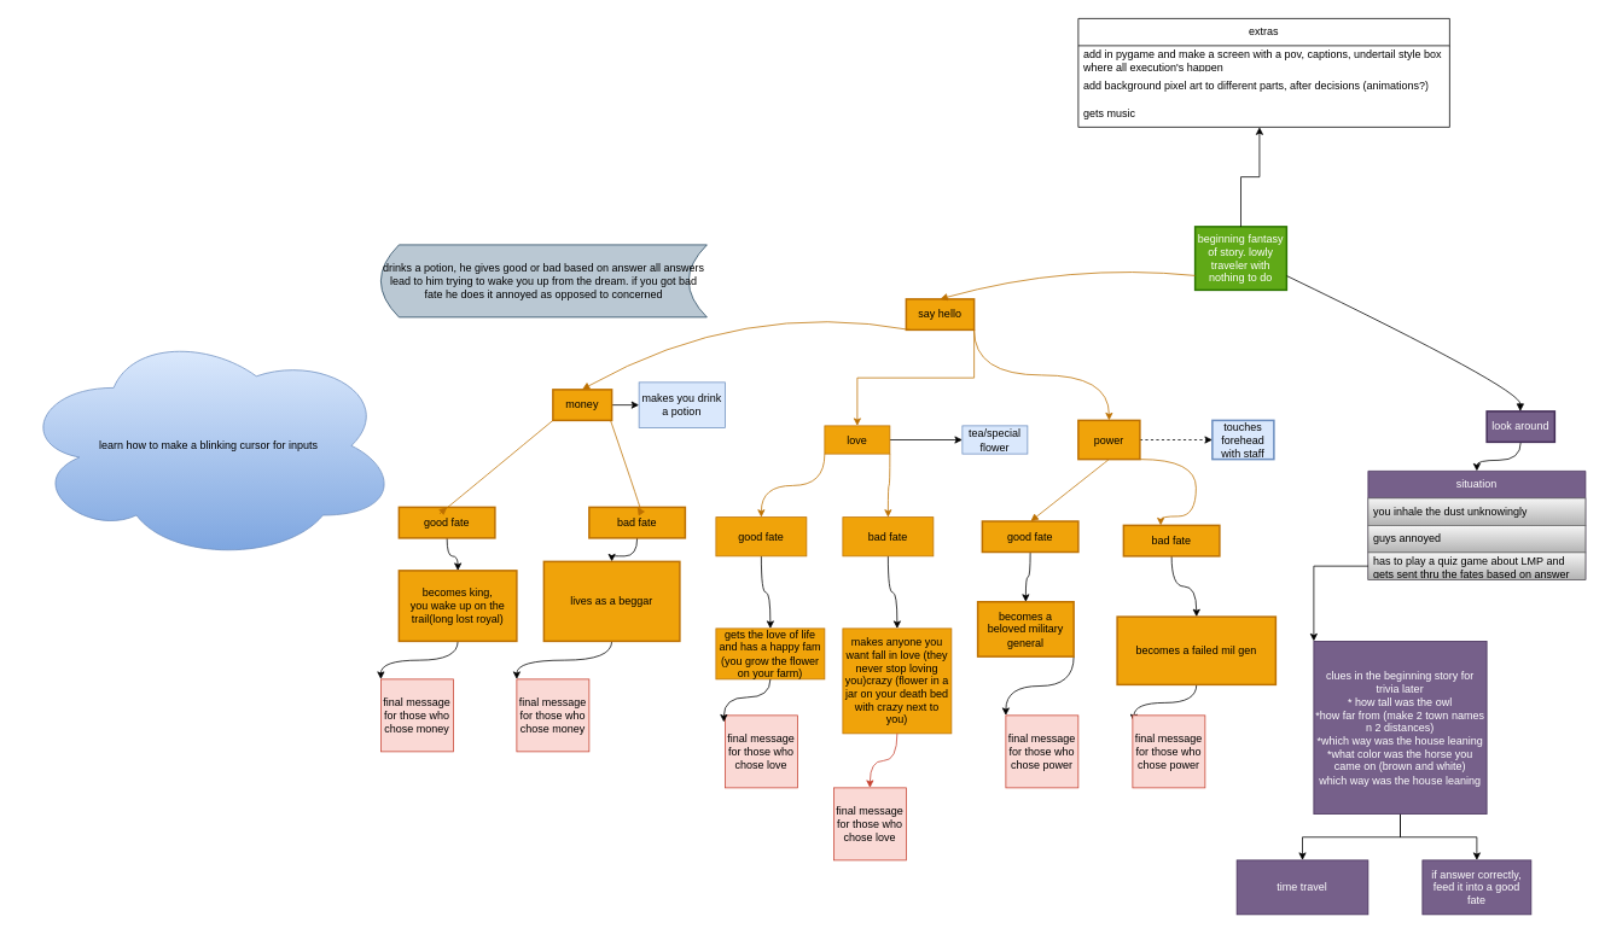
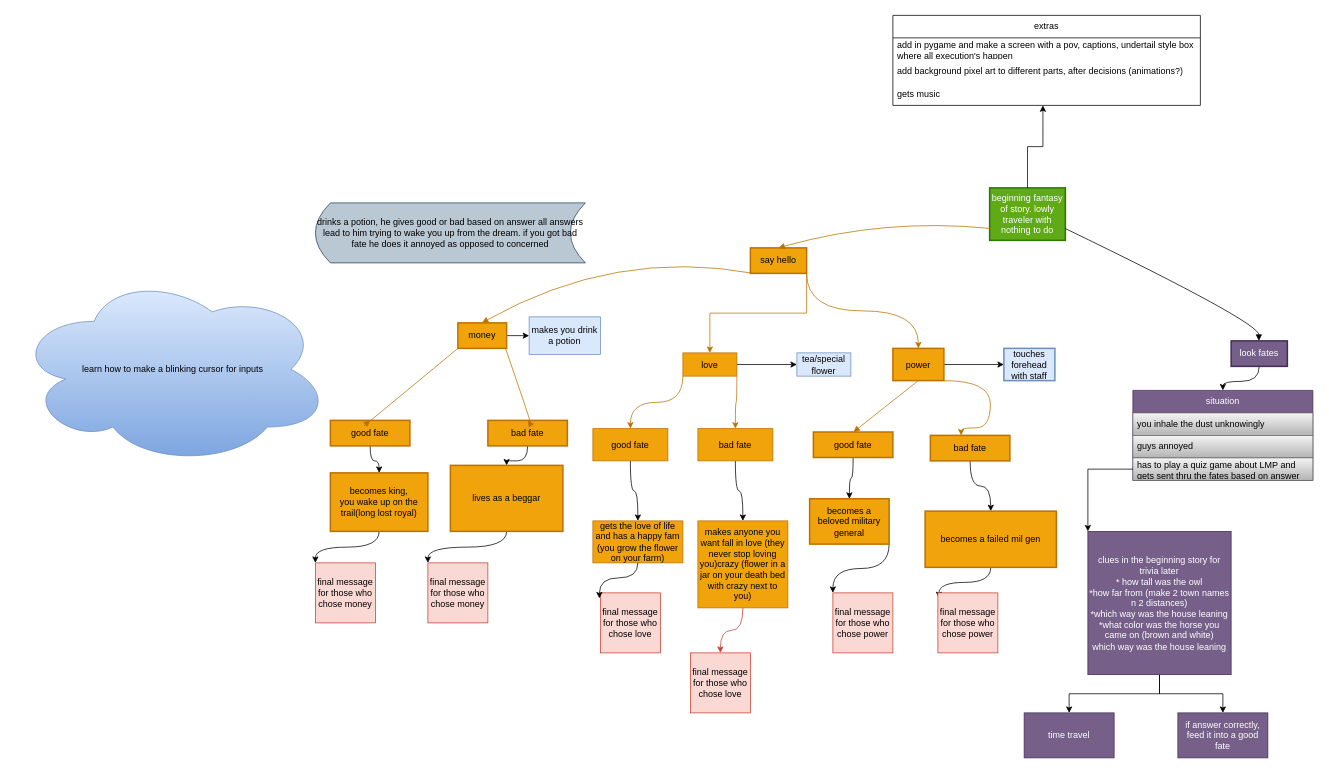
  <mxCell id="0" />
  <mxCell id="1" parent="0" />
  <mxCell id="2" value="beginning fantasy of story. lowly traveler with nothing to do" style="whiteSpace=wrap;strokeWidth=2;fillColor=#60a917;fontColor=#ffffff;strokeColor=#2D7600;" parent="1" vertex="1"><mxGeometry x="1319" y="250" width="101" height="70" as="geometry" /></mxCell>
  <mxCell id="3" style="edgeStyle=orthogonalEdgeStyle;curved=1;rounded=0;orthogonalLoop=1;jettySize=auto;html=1;exitX=1;exitY=1;exitDx=0;exitDy=0;fillColor=#f0a30a;strokeColor=#BD7000;" parent="1" source="4" target="11" edge="1"><mxGeometry relative="1" as="geometry" /></mxCell>
  <mxCell id="4" value="say hello" style="whiteSpace=wrap;strokeWidth=2;labelBackgroundColor=none;fillColor=#f0a30a;strokeColor=#BD7000;fontColor=#000000;" parent="1" vertex="1"><mxGeometry y="330" width="75" height="34" as="geometry" x="1000" /></mxCell>
  <mxCell id="5" style="edgeStyle=orthogonalEdgeStyle;curved=1;rounded=0;orthogonalLoop=1;jettySize=auto;html=1;exitX=0.5;exitY=1;exitDx=0;exitDy=0;entryX=0.5;entryY=0;entryDx=0;entryDy=0;" parent="1" source="6" target="51" edge="1"><mxGeometry relative="1" as="geometry" /></mxCell>
- <mxCell id="6" value="look around" style="whiteSpace=wrap;strokeWidth=2;fillColor=#76608a;fontColor=#ffffff;strokeColor=#432D57;" parent="1" vertex="1"><mxGeometry x="1641" y="454" width="75" height="34" as="geometry" /></mxCell>
+ <mxCell id="6" value="look fates" style="whiteSpace=wrap;strokeWidth=2;fillColor=#76608a;fontColor=#ffffff;strokeColor=#432D57;" parent="1" vertex="1"><mxGeometry x="1641" y="454" width="75" height="34" as="geometry" /></mxCell>
  <mxCell id="7" style="edgeStyle=orthogonalEdgeStyle;rounded=0;orthogonalLoop=1;jettySize=auto;html=1;exitX=1;exitY=0.5;exitDx=0;exitDy=0;entryX=0;entryY=0.5;entryDx=0;entryDy=0;" edge="1" parent="1" source="8" target="70"><mxGeometry relative="1" as="geometry" /></mxCell>
  <mxCell id="8" value="money" style="whiteSpace=wrap;strokeWidth=2;fillColor=#f0a30a;strokeColor=#BD7000;fontColor=#000000;" parent="1" vertex="1"><mxGeometry x="610" y="430" width="65" height="34" as="geometry" /></mxCell>
  <mxCell id="9" style="edgeStyle=orthogonalEdgeStyle;curved=1;rounded=0;orthogonalLoop=1;jettySize=auto;html=1;exitX=1;exitY=1;exitDx=0;exitDy=0;fillColor=#f0a30a;strokeColor=#BD7000;" parent="1" source="11" target="30" edge="1"><mxGeometry relative="1" as="geometry"><Array as="points"><mxPoint x="1320" y="507" /><mxPoint x="1320" y="570" /><mxPoint x="1281" y="570" /></Array></mxGeometry></mxCell>
- <mxCell id="10" value="" style="edgeStyle=orthogonalEdgeStyle;rounded=0;orthogonalLoop=1;jettySize=auto;html=1;dashed=1;" edge="1" parent="1" source="11" target="71"><mxGeometry relative="1" as="geometry" /></mxCell>
+ <mxCell id="10" value="" style="edgeStyle=orthogonalEdgeStyle;rounded=0;orthogonalLoop=1;jettySize=auto;html=1;" edge="1" parent="1" source="11" target="71"><mxGeometry relative="1" as="geometry" /></mxCell>
  <mxCell id="11" value="power" style="whiteSpace=wrap;strokeWidth=2;fillColor=#f0a30a;strokeColor=#BD7000;fontColor=#000000;" parent="1" vertex="1"><mxGeometry x="1190" y="464" width="68" height="43" as="geometry" /></mxCell>
  <mxCell id="12" value="" style="edgeStyle=orthogonalEdgeStyle;curved=1;rounded=0;orthogonalLoop=1;jettySize=auto;html=1;" parent="1" source="13" target="36" edge="1"><mxGeometry relative="1" as="geometry" /></mxCell>
  <mxCell id="13" value="good fate" style="whiteSpace=wrap;strokeWidth=2;fillColor=#f0a30a;strokeColor=#BD7000;fontColor=#000000;" parent="1" vertex="1"><mxGeometry x="440" y="560" width="106" height="34" as="geometry" /></mxCell>
  <mxCell id="14" value="" style="edgeStyle=orthogonalEdgeStyle;curved=1;rounded=0;orthogonalLoop=1;jettySize=auto;html=1;" parent="1" source="15" target="38" edge="1"><mxGeometry relative="1" as="geometry" /></mxCell>
  <mxCell id="15" value="bad fate" style="whiteSpace=wrap;strokeWidth=2;fillColor=#f0a30a;strokeColor=#BD7000;fontColor=#000000;" parent="1" vertex="1"><mxGeometry x="650" y="560" width="106" height="34" as="geometry" /></mxCell>
  <mxCell id="16" value="" style="edgeStyle=orthogonalEdgeStyle;curved=1;rounded=0;orthogonalLoop=1;jettySize=auto;html=1;" parent="1" source="17" target="42" edge="1"><mxGeometry relative="1" as="geometry" /></mxCell>
  <mxCell id="17" value="good fate" style="whiteSpace=wrap;strokeWidth=2;fillColor=#f0a30a;strokeColor=#BD7000;fontColor=#000000;" parent="1" vertex="1"><mxGeometry x="1084" y="575.5" width="106" height="34" as="geometry" /></mxCell>
  <mxCell id="18" value="" style="curved=1;startArrow=none;endArrow=block;exitX=-0.002;exitY=0.773;entryX=0.497;entryY=-0.01;fillColor=#f0a30a;strokeColor=#BD7000;" parent="1" source="2" target="4" edge="1"><mxGeometry relative="1" as="geometry"><Array as="points"><mxPoint x="1180" y="290" /></Array></mxGeometry></mxCell>
  <mxCell id="19" value="" style="curved=1;startArrow=none;endArrow=block;exitX=0.996;exitY=0.773;entryX=0.493;entryY=-0.01;" parent="1" source="2" target="6" edge="1"><mxGeometry relative="1" as="geometry"><Array as="points"><mxPoint x="1678" y="429" /></Array></mxGeometry></mxCell>
  <mxCell id="20" value="" style="curved=1;startArrow=none;endArrow=block;exitX=0.078;exitY=0.98;entryX=0.495;entryY=0.01;fillColor=#f0a30a;strokeColor=#BD7000;" parent="1" source="4" target="8" edge="1"><mxGeometry relative="1" as="geometry"><Array as="points"><mxPoint x="820" y="330" /></Array></mxGeometry></mxCell>
  <mxCell id="21" value="" style="curved=1;startArrow=none;endArrow=block;exitX=0;exitY=1;entryX=0.5;entryY=0;fillColor=#f0a30a;strokeColor=#BD7000;entryDx=0;entryDy=0;exitDx=0;exitDy=0;" parent="1" source="8" target="13" edge="1"><mxGeometry relative="1" as="geometry"><Array as="points"><mxPoint x="470" y="580" /></Array><mxPoint x="774.665" y="537" as="sourcePoint" /><mxPoint x="760" y="800" as="targetPoint" /></mxGeometry></mxCell>
  <mxCell id="22" value="" style="curved=1;startArrow=none;endArrow=block;exitX=0.978;exitY=1.0;entryX=0.503;entryY=1.122e-7;fillColor=#f0a30a;strokeColor=#BD7000;" parent="1" source="8" target="15" edge="1"><mxGeometry relative="1" as="geometry"><Array as="points"><mxPoint x="710" y="570" /></Array></mxGeometry></mxCell>
  <mxCell id="23" value="" style="curved=1;startArrow=none;endArrow=block;exitX=0.499;exitY=1.0;entryX=0.504;entryY=1.122e-7;fillColor=#f0a30a;strokeColor=#BD7000;" parent="1" source="11" target="17" edge="1"><mxGeometry relative="1" as="geometry"><Array as="points" /></mxGeometry></mxCell>
  <mxCell id="24" style="edgeStyle=orthogonalEdgeStyle;rounded=0;orthogonalLoop=1;jettySize=auto;html=1;exitX=1;exitY=1;exitDx=0;exitDy=0;fillColor=#f0a30a;strokeColor=#BD7000;" parent="1" source="4" target="28" edge="1"><mxGeometry relative="1" as="geometry"><mxPoint x="1300" y="530" as="targetPoint" /></mxGeometry></mxCell>
  <mxCell id="25" style="edgeStyle=orthogonalEdgeStyle;curved=1;rounded=0;orthogonalLoop=1;jettySize=auto;html=1;exitX=0;exitY=1;exitDx=0;exitDy=0;fillColor=#f0a30a;strokeColor=#BD7000;" parent="1" source="28" target="32" edge="1"><mxGeometry relative="1" as="geometry" /></mxCell>
  <mxCell id="26" style="edgeStyle=orthogonalEdgeStyle;curved=1;rounded=0;orthogonalLoop=1;jettySize=auto;html=1;exitX=1;exitY=1;exitDx=0;exitDy=0;fillColor=#f0a30a;strokeColor=#BD7000;" parent="1" source="28" target="34" edge="1"><mxGeometry relative="1" as="geometry" /></mxCell>
  <mxCell id="27" value="" style="edgeStyle=orthogonalEdgeStyle;rounded=0;orthogonalLoop=1;jettySize=auto;html=1;" edge="1" parent="1" source="28" target="72"><mxGeometry relative="1" as="geometry" /></mxCell>
  <mxCell id="28" value="love" style="rounded=0;whiteSpace=wrap;html=1;fillColor=#f0a30a;strokeColor=#BD7000;fontColor=#000000;" parent="1" vertex="1"><mxGeometry x="910" y="470" width="72" height="31" as="geometry" /></mxCell>
  <mxCell id="29" value="" style="edgeStyle=orthogonalEdgeStyle;curved=1;rounded=0;orthogonalLoop=1;jettySize=auto;html=1;" parent="1" source="30" target="44" edge="1"><mxGeometry relative="1" as="geometry" /></mxCell>
  <mxCell id="30" value="bad fate" style="whiteSpace=wrap;strokeWidth=2;fillColor=#f0a30a;strokeColor=#BD7000;fontColor=#000000;" parent="1" vertex="1"><mxGeometry x="1240" y="580" width="106" height="34" as="geometry" /></mxCell>
  <mxCell id="31" value="" style="edgeStyle=orthogonalEdgeStyle;curved=1;rounded=0;orthogonalLoop=1;jettySize=auto;html=1;" parent="1" source="32" target="39" edge="1"><mxGeometry relative="1" as="geometry" /></mxCell>
  <mxCell id="32" value="good fate" style="rounded=0;whiteSpace=wrap;html=1;fillColor=#f0a30a;fontColor=#000000;strokeColor=#BD7000;" parent="1" vertex="1"><mxGeometry x="790" y="571" width="100" height="43" as="geometry" /></mxCell>
  <mxCell id="33" value="" style="edgeStyle=orthogonalEdgeStyle;curved=1;rounded=0;orthogonalLoop=1;jettySize=auto;html=1;" parent="1" source="34" target="40" edge="1"><mxGeometry relative="1" as="geometry" /></mxCell>
  <mxCell id="34" value="bad fate" style="rounded=0;whiteSpace=wrap;html=1;fillColor=#f0a30a;fontColor=#000000;strokeColor=#BD7000;" parent="1" vertex="1"><mxGeometry x="930" y="571" width="100" height="43" as="geometry" /></mxCell>
  <mxCell id="35" style="edgeStyle=orthogonalEdgeStyle;curved=1;rounded=0;orthogonalLoop=1;jettySize=auto;html=1;exitX=0.5;exitY=1;exitDx=0;exitDy=0;entryX=0;entryY=0;entryDx=0;entryDy=0;" parent="1" source="36" target="46" edge="1"><mxGeometry relative="1" as="geometry" /></mxCell>
  <mxCell id="36" value="becomes king,&#10;you wake up on the trail(long lost royal)" style="whiteSpace=wrap;strokeWidth=2;fillColor=#f0a30a;strokeColor=#BD7000;fontColor=#000000;" parent="1" vertex="1"><mxGeometry x="440" y="630" width="130" height="78" as="geometry" /></mxCell>
  <mxCell id="37" style="edgeStyle=orthogonalEdgeStyle;curved=1;rounded=0;orthogonalLoop=1;jettySize=auto;html=1;exitX=0.5;exitY=1;exitDx=0;exitDy=0;entryX=0;entryY=0;entryDx=0;entryDy=0;" parent="1" source="38" target="68" edge="1"><mxGeometry relative="1" as="geometry" /></mxCell>
  <mxCell id="38" value="lives as a beggar" style="whiteSpace=wrap;strokeWidth=2;fillColor=#f0a30a;strokeColor=#BD7000;fontColor=#000000;" parent="1" vertex="1"><mxGeometry x="600" y="620" width="150" height="88" as="geometry" /></mxCell>
  <mxCell id="39" value="gets the love of life and has a happy fam (you grow the flower on your farm)" style="rounded=0;whiteSpace=wrap;html=1;fillColor=#f0a30a;fontColor=#000000;strokeColor=#BD7000;" parent="1" vertex="1"><mxGeometry x="790" y="694" width="120" height="56" as="geometry" /></mxCell>
  <mxCell id="40" value="makes anyone you want fall in love (they never stop loving you)crazy (flower in a jar on your death bed with crazy next to you)" style="rounded=0;whiteSpace=wrap;html=1;fillColor=#f0a30a;fontColor=#000000;strokeColor=#BD7000;" parent="1" vertex="1"><mxGeometry x="930" y="694" width="120" height="116" as="geometry" /></mxCell>
  <mxCell id="41" style="edgeStyle=orthogonalEdgeStyle;curved=1;rounded=0;orthogonalLoop=1;jettySize=auto;html=1;exitX=1;exitY=1;exitDx=0;exitDy=0;entryX=0;entryY=0;entryDx=0;entryDy=0;" parent="1" source="42" target="50" edge="1"><mxGeometry relative="1" as="geometry" /></mxCell>
  <mxCell id="42" value="becomes a beloved military general" style="whiteSpace=wrap;strokeWidth=2;fillColor=#f0a30a;strokeColor=#BD7000;fontColor=#000000;" parent="1" vertex="1"><mxGeometry x="1079" y="664.5" width="106" height="60.5" as="geometry" /></mxCell>
  <mxCell id="43" style="edgeStyle=orthogonalEdgeStyle;curved=1;rounded=0;orthogonalLoop=1;jettySize=auto;html=1;exitX=0.5;exitY=1;exitDx=0;exitDy=0;entryX=0.017;entryY=0.088;entryDx=0;entryDy=0;entryPerimeter=0;" parent="1" source="44" target="69" edge="1"><mxGeometry relative="1" as="geometry" /></mxCell>
  <mxCell id="44" value="becomes a failed mil gen" style="rounded=1;whiteSpace=wrap;html=1;fillColor=#f0a30a;strokeColor=#BD7000;fontColor=#000000;strokeWidth=2;arcSize=0;" parent="1" vertex="1"><mxGeometry x="1233" y="681" width="175" height="75" as="geometry" /></mxCell>
  <mxCell id="45" value="drinks a potion, he gives good or bad based on answer all answers lead to him trying to wake you up from the dream. if you got bad fate he does it annoyed as opposed to concerned" style="shape=dataStorage;whiteSpace=wrap;html=1;fixedSize=1;fillColor=#bac8d3;strokeColor=#23445d;" parent="1" vertex="1"><mxGeometry x="420" y="270" width="360" height="80" as="geometry" /></mxCell>
  <mxCell id="46" value="final message for those who chose money" style="whiteSpace=wrap;html=1;aspect=fixed;fillColor=#fad9d5;strokeColor=#c6402f;" parent="1" vertex="1"><mxGeometry x="420" y="750" width="80" height="80" as="geometry" /></mxCell>
  <mxCell id="47" value="final message for those who chose love" style="whiteSpace=wrap;html=1;aspect=fixed;fillColor=#fad9d5;strokeColor=#c6402f;" parent="1" vertex="1"><mxGeometry x="800" y="790" width="80" height="80" as="geometry" /></mxCell>
  <mxCell id="48" style="edgeStyle=orthogonalEdgeStyle;curved=1;rounded=0;orthogonalLoop=1;jettySize=auto;html=1;exitX=0.5;exitY=1;exitDx=0;exitDy=0;entryX=-0.017;entryY=0.092;entryDx=0;entryDy=0;entryPerimeter=0;" parent="1" source="39" target="47" edge="1"><mxGeometry relative="1" as="geometry" /></mxCell>
  <mxCell id="49" style="edgeStyle=orthogonalEdgeStyle;curved=1;rounded=0;orthogonalLoop=1;jettySize=auto;html=1;exitX=0.5;exitY=1;exitDx=0;exitDy=0;fillColor=#fad9d5;strokeColor=#c6402f;" parent="1" source="40" target="67" edge="1"><mxGeometry relative="1" as="geometry" /></mxCell>
  <mxCell id="50" value="final message for those who chose power" style="whiteSpace=wrap;html=1;aspect=fixed;fillColor=#fad9d5;strokeColor=#c6402f;" parent="1" vertex="1"><mxGeometry x="1110" y="790" width="80" height="80" as="geometry" /></mxCell>
  <mxCell id="51" value="situation" style="swimlane;fontStyle=0;childLayout=stackLayout;horizontal=1;startSize=30;horizontalStack=0;resizeParent=1;resizeParentMax=0;resizeLast=0;collapsible=1;marginBottom=0;whiteSpace=wrap;html=1;fillColor=#76608a;fontColor=#ffffff;strokeColor=#432D57;" parent="1" vertex="1"><mxGeometry x="1510" y="520" width="240" height="120" as="geometry" /></mxCell>
  <mxCell id="52" value="you inhale the dust unknowingly" style="text;align=left;verticalAlign=middle;spacingLeft=4;spacingRight=4;overflow=hidden;points=[[0,0.5],[1,0.5]];portConstraint=eastwest;rotatable=0;whiteSpace=wrap;html=1;fillColor=#f5f5f5;gradientColor=#b3b3b3;strokeColor=#666666;" parent="51" vertex="1"><mxGeometry y="30" width="240" height="30" as="geometry" /></mxCell>
  <mxCell id="53" value="guys annoyed" style="text;align=left;verticalAlign=middle;spacingLeft=4;spacingRight=4;overflow=hidden;points=[[0,0.5],[1,0.5]];portConstraint=eastwest;rotatable=0;whiteSpace=wrap;html=1;fillColor=#f5f5f5;gradientColor=#b3b3b3;strokeColor=#666666;" parent="51" vertex="1"><mxGeometry y="60" width="240" height="30" as="geometry" /></mxCell>
  <mxCell id="54" value="has to play a quiz game about LMP and gets sent thru the fates based on answer" style="text;strokeColor=#666666;fillColor=#f5f5f5;align=left;verticalAlign=middle;spacingLeft=4;spacingRight=4;overflow=hidden;points=[[0,0.5],[1,0.5]];portConstraint=eastwest;rotatable=0;whiteSpace=wrap;html=1;gradientColor=#b3b3b3;" parent="51" vertex="1"><mxGeometry y="90" width="240" height="30" as="geometry" /></mxCell>
  <mxCell id="55" value="learn how to make a blinking cursor for inputs" style="ellipse;shape=cloud;whiteSpace=wrap;html=1;fillColor=#dae8fc;strokeColor=#6c8ebf;gradientColor=#7ea6e0;" parent="1" vertex="1"><mxGeometry x="20" y="364" width="420" height="256" as="geometry" /></mxCell>
  <mxCell id="56" value="" style="edgeStyle=orthogonalEdgeStyle;rounded=0;orthogonalLoop=1;jettySize=auto;html=1;" parent="1" source="58" target="65" edge="1"><mxGeometry relative="1" as="geometry" /></mxCell>
  <mxCell id="57" value="" style="edgeStyle=orthogonalEdgeStyle;rounded=0;orthogonalLoop=1;jettySize=auto;html=1;" parent="1" source="58" target="66" edge="1"><mxGeometry relative="1" as="geometry" /></mxCell>
  <mxCell id="58" value="clues in the beginning story for trivia later&lt;div&gt;* how tall was the owl&lt;/div&gt;&lt;div&gt;*how far from (make 2 town names n 2 distances)&lt;/div&gt;&lt;div&gt;*which way was the house leaning&lt;/div&gt;&lt;div&gt;*what color was the horse you came on (brown and white)&lt;/div&gt;&lt;div&gt;which way was the house leaning&lt;/div&gt;" style="whiteSpace=wrap;html=1;aspect=fixed;fillColor=#76608a;fontColor=#ffffff;strokeColor=#432D57;" parent="1" vertex="1"><mxGeometry x="1450" y="708" width="191" height="191" as="geometry" /></mxCell>
  <mxCell id="59" style="edgeStyle=orthogonalEdgeStyle;rounded=0;orthogonalLoop=1;jettySize=auto;html=1;exitX=0;exitY=0.5;exitDx=0;exitDy=0;entryX=0;entryY=0;entryDx=0;entryDy=0;" parent="1" source="54" target="58" edge="1"><mxGeometry relative="1" as="geometry" /></mxCell>
  <mxCell id="60" value="extras" style="swimlane;fontStyle=0;childLayout=stackLayout;horizontal=1;startSize=30;horizontalStack=0;resizeParent=1;resizeParentMax=0;resizeLast=0;collapsible=1;marginBottom=0;whiteSpace=wrap;html=1;" parent="1" vertex="1"><mxGeometry x="1190" y="20" width="410" height="120" as="geometry"><mxRectangle x="160" y="-480" width="60" height="30" as="alternateBounds" /></mxGeometry></mxCell>
  <mxCell id="61" value="add in pygame and make a screen with a pov, captions, undertail style box where all execution's happen&amp;nbsp;" style="text;strokeColor=none;fillColor=none;align=left;verticalAlign=middle;spacingLeft=4;spacingRight=4;overflow=hidden;points=[[0,0.5],[1,0.5]];portConstraint=eastwest;rotatable=0;whiteSpace=wrap;html=1;" parent="60" vertex="1"><mxGeometry y="30" width="410" height="30" as="geometry" /></mxCell>
  <mxCell id="62" value="add background pixel art to different parts, after decisions (animations?)" style="text;strokeColor=none;fillColor=none;align=left;verticalAlign=middle;spacingLeft=4;spacingRight=4;overflow=hidden;points=[[0,0.5],[1,0.5]];portConstraint=eastwest;rotatable=0;whiteSpace=wrap;html=1;" parent="60" vertex="1"><mxGeometry y="60" width="410" height="30" as="geometry" /></mxCell>
  <mxCell id="63" value="gets music&amp;nbsp;" style="text;strokeColor=none;fillColor=none;align=left;verticalAlign=middle;spacingLeft=4;spacingRight=4;overflow=hidden;points=[[0,0.5],[1,0.5]];portConstraint=eastwest;rotatable=0;whiteSpace=wrap;html=1;" parent="60" vertex="1"><mxGeometry y="90" width="410" height="30" as="geometry" /></mxCell>
  <mxCell id="64" style="edgeStyle=orthogonalEdgeStyle;rounded=0;orthogonalLoop=1;jettySize=auto;html=1;exitX=0.5;exitY=0;exitDx=0;exitDy=0;entryX=0.488;entryY=1;entryDx=0;entryDy=0;entryPerimeter=0;" parent="1" source="2" target="63" edge="1"><mxGeometry relative="1" as="geometry" /></mxCell>
- <mxCell id="65" value="time travel" style="whiteSpace=wrap;html=1;fillColor=#76608a;strokeColor=#432D57;fontColor=#ffffff;" parent="1" vertex="1"><mxGeometry x="1365" y="950" width="145" height="60" as="geometry" /></mxCell>
+ <mxCell id="65" value="time travel" style="whiteSpace=wrap;html=1;fillColor=#76608a;strokeColor=#432D57;fontColor=#ffffff;" parent="1" vertex="1"><mxGeometry x="1365" y="950" width="120" height="60" as="geometry" /></mxCell>
  <mxCell id="66" value="if answer correctly, feed it into a good fate" style="whiteSpace=wrap;html=1;fillColor=#76608a;strokeColor=#432D57;fontColor=#ffffff;" parent="1" vertex="1"><mxGeometry x="1570" y="950" width="120" height="60" as="geometry" /></mxCell>
  <mxCell id="67" value="final message for those who chose love" style="whiteSpace=wrap;html=1;aspect=fixed;fillColor=#fad9d5;strokeColor=#c6402f;" parent="1" vertex="1"><mxGeometry x="920" y="870" width="80" height="80" as="geometry" /></mxCell>
  <mxCell id="68" value="final message for those who chose money" style="whiteSpace=wrap;html=1;aspect=fixed;fillColor=#fad9d5;strokeColor=#c6402f;" parent="1" vertex="1"><mxGeometry x="570" y="750" width="80" height="80" as="geometry" /></mxCell>
  <mxCell id="69" value="final message for those who chose power" style="whiteSpace=wrap;html=1;aspect=fixed;fillColor=#fad9d5;strokeColor=#c6402f;" parent="1" vertex="1"><mxGeometry x="1250" y="790" width="80" height="80" as="geometry" /></mxCell>
  <mxCell id="70" value="makes you drink a potion" style="whiteSpace=wrap;html=1;fillColor=#dae8fc;strokeColor=#6c8ebf;" vertex="1" parent="1"><mxGeometry x="705" y="422" width="95" height="50" as="geometry" /></mxCell>
  <mxCell id="71" value="touches forehead with staff" style="whiteSpace=wrap;strokeWidth=2;fillColor=#dae8fc;strokeColor=#6c8ebf;" vertex="1" parent="1"><mxGeometry x="1338" y="464" width="68" height="43" as="geometry" /></mxCell>
  <mxCell id="72" value="tea/special flower" style="rounded=0;whiteSpace=wrap;html=1;fillColor=#dae8fc;strokeColor=#6c8ebf;" vertex="1" parent="1"><mxGeometry x="1062" y="470" width="72" height="31" as="geometry" /></mxCell>
